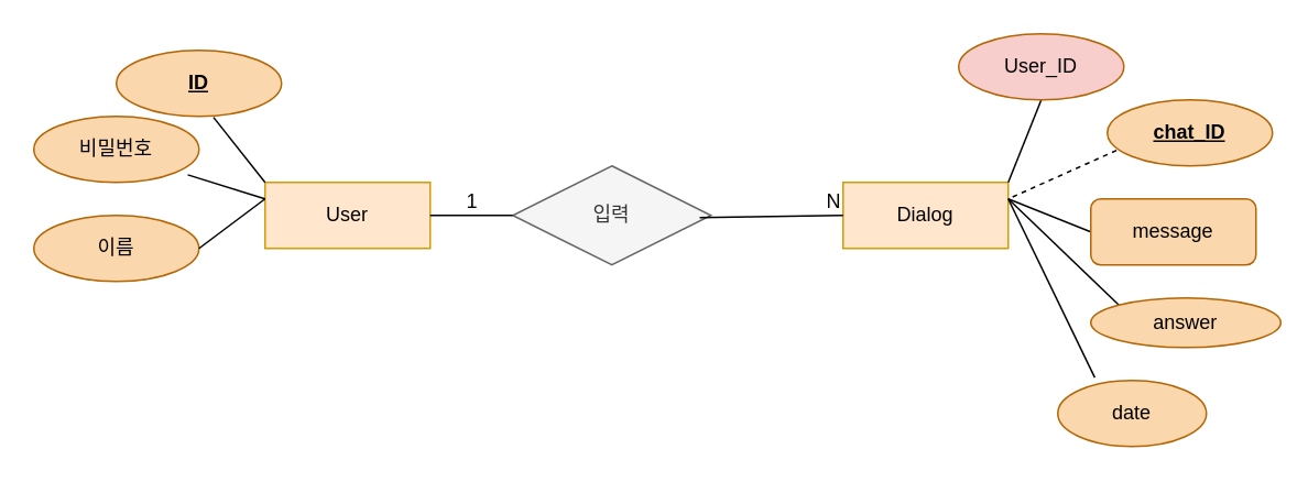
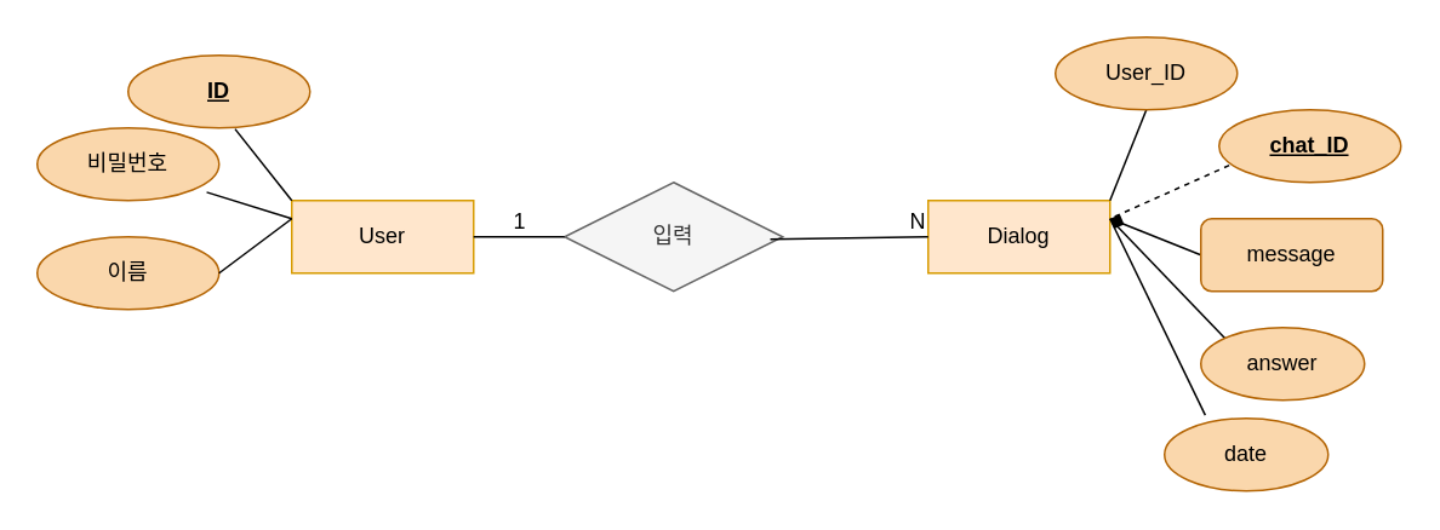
  <mxCell id="0" />
  <mxCell id="1" parent="0" />
  <mxCell id="2" value="Dialog" style="whiteSpace=wrap;html=1;align=center;strokeColor=#d79b00;fillStyle=solid;fillColor=#ffe6cc;" parent="1" vertex="1"><mxGeometry x="510" y="110" width="100" height="40" as="geometry" /></mxCell>
  <mxCell id="3" value="User" style="whiteSpace=wrap;html=1;align=center;strokeColor=#d79b00;fillStyle=solid;fillColor=#ffe6cc;" parent="1" vertex="1"><mxGeometry x="160" y="110" width="100" height="40" as="geometry" /></mxCell>
  <mxCell id="4" value="입력" style="shape=rhombus;perimeter=rhombusPerimeter;whiteSpace=wrap;html=1;align=center;fillColor=#f5f5f5;fontColor=#333333;strokeColor=#666666;" parent="1" vertex="1"><mxGeometry x="310" y="100" width="120" height="60" as="geometry" /></mxCell>
  <mxCell id="5" value="" style="endArrow=none;html=1;rounded=0;entryX=0;entryY=0;entryDx=0;entryDy=0;exitX=0.588;exitY=1.015;exitDx=0;exitDy=0;exitPerimeter=0;" parent="1" source="23" target="3" edge="1"><mxGeometry relative="1" as="geometry"><mxPoint x="140" y="60" as="sourcePoint" /><mxPoint x="450" y="130" as="targetPoint" /></mxGeometry></mxCell>
  <mxCell id="6" value="" style="endArrow=none;html=1;rounded=0;entryX=0;entryY=0.25;entryDx=0;entryDy=0;exitX=0.932;exitY=0.885;exitDx=0;exitDy=0;exitPerimeter=0;" parent="1" source="7" target="3" edge="1"><mxGeometry relative="1" as="geometry"><mxPoint x="90" y="100" as="sourcePoint" /><mxPoint x="110" y="150" as="targetPoint" /></mxGeometry></mxCell>
  <mxCell id="7" value="비밀번호" style="ellipse;whiteSpace=wrap;html=1;align=center;fillColor=#fad7ac;strokeColor=#b46504;" parent="1" vertex="1"><mxGeometry x="20" y="70" width="100" height="40" as="geometry" /></mxCell>
  <mxCell id="8" value="이름" style="ellipse;whiteSpace=wrap;html=1;align=center;direction=west;fillColor=#fad7ac;strokeColor=#b46504;" parent="1" vertex="1"><mxGeometry x="20" y="130" width="100" height="40" as="geometry" /></mxCell>
  <mxCell id="9" value="" style="endArrow=none;html=1;rounded=0;entryX=0;entryY=0.25;entryDx=0;entryDy=0;exitX=0;exitY=0.5;exitDx=0;exitDy=0;" parent="1" source="8" target="3" edge="1"><mxGeometry relative="1" as="geometry"><mxPoint x="113" y="160" as="sourcePoint" /><mxPoint x="160" y="175" as="targetPoint" /></mxGeometry></mxCell>
  <mxCell id="10" value="" style="endArrow=none;html=1;rounded=0;entryX=1;entryY=0;entryDx=0;entryDy=0;exitX=0.5;exitY=1;exitDx=0;exitDy=0;" parent="1" source="11" target="2" edge="1"><mxGeometry relative="1" as="geometry"><mxPoint x="640" y="60" as="sourcePoint" /><mxPoint x="660" y="110" as="targetPoint" /></mxGeometry></mxCell>
- <mxCell id="11" value="User_ID" style="ellipse;whiteSpace=wrap;html=1;align=center;fillColor=#f8cecc;strokeColor=#b46504;" parent="1" vertex="1"><mxGeometry x="580" y="20" width="100" height="40" as="geometry" /></mxCell>
+ <mxCell id="11" value="User_ID" style="ellipse;whiteSpace=wrap;html=1;align=center;fillColor=#fad7ac;strokeColor=#b46504;" parent="1" vertex="1"><mxGeometry x="580" y="20" width="100" height="40" as="geometry" /></mxCell>
  <mxCell id="12" value="" style="endArrow=none;html=1;rounded=0;entryX=1;entryY=0.25;entryDx=0;entryDy=0;exitX=0.056;exitY=0.765;exitDx=0;exitDy=0;exitPerimeter=0;dashed=1;" parent="1" source="24" target="2" edge="1"><mxGeometry relative="1" as="geometry"><mxPoint x="674" y="108.4" as="sourcePoint" /><mxPoint x="700" y="135" as="targetPoint" /></mxGeometry></mxCell>
- <mxCell id="13" value="" style="endArrow=none;html=1;rounded=0;entryX=1;entryY=0.25;entryDx=0;entryDy=0;exitX=0;exitY=0.5;exitDx=0;exitDy=0;" parent="1" source="14" target="2" edge="1"><mxGeometry relative="1" as="geometry"><mxPoint x="690" y="115" as="sourcePoint" /><mxPoint x="620" y="150" as="targetPoint" /></mxGeometry></mxCell>
+ <mxCell id="13" value="" style="endArrow=diamond;html=1;rounded=0;entryX=1;entryY=0.25;entryDx=0;entryDy=0;exitX=0;exitY=0.5;exitDx=0;exitDy=0;" parent="1" source="14" target="2" edge="1"><mxGeometry relative="1" as="geometry"><mxPoint x="690" y="115" as="sourcePoint" /><mxPoint x="620" y="150" as="targetPoint" /></mxGeometry></mxCell>
  <mxCell id="14" value="message" style="whiteSpace=wrap;html=1;align=center;fillColor=#fad7ac;strokeColor=#b46504;rounded=1;" parent="1" vertex="1"><mxGeometry x="660" y="120" width="100" height="40" as="geometry" /></mxCell>
  <mxCell id="15" value="" style="endArrow=none;html=1;rounded=0;entryX=1;entryY=0.25;entryDx=0;entryDy=0;exitX=0;exitY=0;exitDx=0;exitDy=0;" parent="1" source="16" target="2" edge="1"><mxGeometry relative="1" as="geometry"><mxPoint x="680" y="175" as="sourcePoint" /><mxPoint x="610" y="150" as="targetPoint" /></mxGeometry></mxCell>
- <mxCell id="16" value="answer" style="ellipse;whiteSpace=wrap;html=1;align=center;fillColor=#fad7ac;strokeColor=#b46504;" parent="1" vertex="1"><mxGeometry x="660" y="180" width="115" height="30" as="geometry" /></mxCell>
+ <mxCell id="16" value="answer" style="ellipse;whiteSpace=wrap;html=1;align=center;fillColor=#fad7ac;strokeColor=#b46504;" parent="1" vertex="1"><mxGeometry x="660" y="180" width="90" height="40" as="geometry" /></mxCell>
  <mxCell id="17" value="" style="endArrow=none;html=1;rounded=0;entryX=1;entryY=0.25;entryDx=0;entryDy=0;exitX=0.249;exitY=-0.045;exitDx=0;exitDy=0;exitPerimeter=0;" parent="1" source="18" target="2" edge="1"><mxGeometry relative="1" as="geometry"><mxPoint x="660" y="225" as="sourcePoint" /><mxPoint x="620" y="90" as="targetPoint" /></mxGeometry></mxCell>
  <mxCell id="18" value="date" style="ellipse;whiteSpace=wrap;html=1;align=center;fillColor=#fad7ac;strokeColor=#b46504;" parent="1" vertex="1"><mxGeometry x="640" y="230" width="90" height="40" as="geometry" /></mxCell>
  <mxCell id="19" value="" style="endArrow=none;html=1;rounded=0;entryX=0;entryY=0.5;entryDx=0;entryDy=0;exitX=1;exitY=0.5;exitDx=0;exitDy=0;" parent="1" source="3" target="4" edge="1"><mxGeometry relative="1" as="geometry"><mxPoint x="290" y="130" as="sourcePoint" /><mxPoint x="450" y="130" as="targetPoint" /></mxGeometry></mxCell>
  <mxCell id="20" value="1" style="resizable=0;html=1;whiteSpace=wrap;align=right;verticalAlign=bottom;" parent="19" connectable="0" vertex="1"><mxGeometry x="1" relative="1" as="geometry"><mxPoint x="-20" as="offset" /></mxGeometry></mxCell>
  <mxCell id="21" value="" style="endArrow=none;html=1;rounded=0;entryX=0;entryY=0.5;entryDx=0;entryDy=0;exitX=0.943;exitY=0.523;exitDx=0;exitDy=0;exitPerimeter=0;" parent="1" source="4" edge="1"><mxGeometry relative="1" as="geometry"><mxPoint x="430" y="130" as="sourcePoint" /><mxPoint x="510" y="130" as="targetPoint" /></mxGeometry></mxCell>
  <mxCell id="22" value="N" style="resizable=0;html=1;whiteSpace=wrap;align=right;verticalAlign=bottom;" parent="21" connectable="0" vertex="1"><mxGeometry x="1" relative="1" as="geometry" /></mxCell>
  <mxCell id="23" value="&lt;b&gt;ID&lt;/b&gt;" style="ellipse;whiteSpace=wrap;html=1;align=center;fontStyle=4;fillColor=#fad7ac;strokeColor=#b46504;" parent="1" vertex="1"><mxGeometry x="70" y="30" width="100" height="40" as="geometry" /></mxCell>
  <mxCell id="24" value="&lt;b&gt;chat_ID&lt;/b&gt;" style="ellipse;whiteSpace=wrap;html=1;align=center;fontStyle=4;fillColor=#fad7ac;strokeColor=#b46504;" parent="1" vertex="1"><mxGeometry x="670" y="60" width="100" height="40" as="geometry" /></mxCell>
